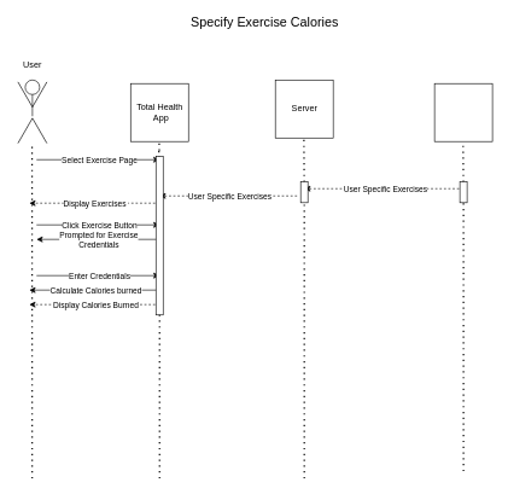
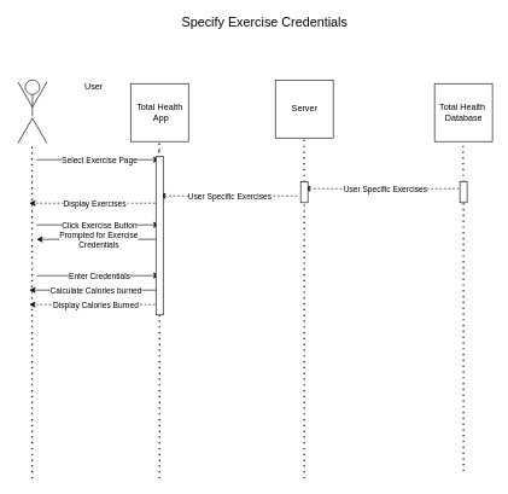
  <mxCell id="0" />
  <mxCell id="1" parent="0" />
  <mxCell id="2" value="" style="group" vertex="1" connectable="0" parent="1"><mxGeometry x="20" y="110" width="48.66" height="89.821" as="geometry" /></mxCell>
  <mxCell id="3" value="" style="ellipse;whiteSpace=wrap;html=1;aspect=fixed;fillColor=none;" vertex="1" parent="2"><mxGeometry x="14.33" width="20" height="20" as="geometry" /></mxCell>
  <mxCell id="4" value="" style="line;strokeWidth=1;direction=south;html=1;fillColor=none;" vertex="1" parent="2"><mxGeometry x="19.33" y="20" width="10" height="30" as="geometry" /></mxCell>
  <mxCell id="5" value="" style="line;strokeWidth=1;direction=south;html=1;fillColor=none;rotation=30;" vertex="1" parent="2"><mxGeometry x="9.33" y="50" width="10" height="40" as="geometry" /></mxCell>
  <mxCell id="6" value="" style="line;strokeWidth=1;direction=south;html=1;fillColor=none;rotation=-30;" vertex="1" parent="2"><mxGeometry x="29.33" y="50" width="10" height="40" as="geometry" /></mxCell>
  <mxCell id="7" value="" style="line;strokeWidth=1;direction=south;html=1;fillColor=none;rotation=-150;" vertex="1" parent="2"><mxGeometry x="29.33" y="-0.001" width="10" height="40" as="geometry" /></mxCell>
  <mxCell id="8" value="" style="line;strokeWidth=1;direction=south;html=1;fillColor=none;rotation=-210;" vertex="1" parent="2"><mxGeometry x="9.33" y="-0.001" width="10" height="40" as="geometry" /></mxCell>
  <mxCell id="9" value="" style="whiteSpace=wrap;html=1;aspect=fixed;strokeWidth=1;fillColor=none;" vertex="1" parent="1"><mxGeometry x="180" y="114.91" width="80" height="80" as="geometry" /></mxCell>
  <mxCell id="10" value="" style="whiteSpace=wrap;html=1;aspect=fixed;strokeWidth=1;fillColor=none;" vertex="1" parent="1"><mxGeometry x="380" y="110" width="80" height="80" as="geometry" /></mxCell>
  <mxCell id="11" value="" style="whiteSpace=wrap;html=1;aspect=fixed;strokeWidth=1;fillColor=none;" vertex="1" parent="1"><mxGeometry x="600" y="114.91" width="80" height="80" as="geometry" /></mxCell>
  <mxCell id="12" value="" style="endArrow=none;dashed=1;html=1;dashPattern=1 3;strokeWidth=2;rounded=0;" edge="1" parent="1"><mxGeometry width="50" height="50" relative="1" as="geometry"><mxPoint x="44" y="660" as="sourcePoint" /><mxPoint x="43.83" y="199.82" as="targetPoint" /></mxGeometry></mxCell>
  <mxCell id="13" value="" style="endArrow=none;dashed=1;html=1;dashPattern=1 3;strokeWidth=2;rounded=0;startArrow=none;" edge="1" parent="1"><mxGeometry width="50" height="50" relative="1" as="geometry"><mxPoint x="219.579" y="207.5" as="sourcePoint" /><mxPoint x="219.5" y="194.91" as="targetPoint" /></mxGeometry></mxCell>
  <mxCell id="14" value="" style="endArrow=none;dashed=1;html=1;dashPattern=1 3;strokeWidth=2;rounded=0;startArrow=none;" edge="1" parent="1" source="43"><mxGeometry width="50" height="50" relative="1" as="geometry"><mxPoint x="420" y="660" as="sourcePoint" /><mxPoint x="419.5" y="190" as="targetPoint" /></mxGeometry></mxCell>
  <mxCell id="15" value="" style="endArrow=none;dashed=1;html=1;dashPattern=1 3;strokeWidth=2;rounded=0;startArrow=none;" edge="1" parent="1" source="45"><mxGeometry width="50" height="50" relative="1" as="geometry"><mxPoint x="640" y="650" as="sourcePoint" /><mxPoint x="639.5" y="194.91" as="targetPoint" /></mxGeometry></mxCell>
  <mxCell id="16" value="Total Health&lt;br&gt;&amp;nbsp;App" style="text;html=1;resizable=0;autosize=1;align=center;verticalAlign=middle;points=[];fillColor=none;strokeColor=none;rounded=0;" vertex="1" parent="1"><mxGeometry x="180" y="139.91" width="80" height="30" as="geometry" /></mxCell>
  <mxCell id="17" value="Server" style="text;html=1;resizable=0;autosize=1;align=center;verticalAlign=middle;points=[];fillColor=none;strokeColor=none;rounded=0;" vertex="1" parent="1"><mxGeometry x="395" y="140" width="50" height="20" as="geometry" /></mxCell>
- <mxCell id="19" value="User" style="text;html=1;resizable=0;autosize=1;align=center;verticalAlign=middle;points=[];fillColor=none;strokeColor=none;rounded=0;" vertex="1" parent="1"><mxGeometry x="24.33" y="80" width="40" height="20" as="geometry" /></mxCell>
+ <mxCell id="18" value="Total Health&amp;nbsp;&lt;br&gt;Database" style="text;html=1;resizable=0;autosize=1;align=center;verticalAlign=middle;points=[];fillColor=none;strokeColor=none;rounded=0;" vertex="1" parent="1"><mxGeometry x="600" y="139.91" width="80" height="30" as="geometry" /></mxCell>
+ <mxCell id="19" value="User" style="text;html=1;resizable=0;autosize=1;align=center;verticalAlign=middle;points=[];fillColor=none;strokeColor=none;rounded=0;" vertex="1" parent="1"><mxGeometry x="109.33" y="110" width="40" height="20" as="geometry" /></mxCell>
  <mxCell id="20" value="" style="endArrow=classic;html=1;rounded=0;" edge="1" parent="1"><mxGeometry relative="1" as="geometry"><mxPoint x="50" y="220" as="sourcePoint" /><mxPoint x="220" y="220" as="targetPoint" /></mxGeometry></mxCell>
  <mxCell id="21" value="Select Exercise Page" style="edgeLabel;resizable=0;html=1;align=center;verticalAlign=middle;strokeWidth=1;fillColor=none;" connectable="0" vertex="1" parent="20"><mxGeometry relative="1" as="geometry"><mxPoint x="1" as="offset" /></mxGeometry></mxCell>
  <mxCell id="22" value="" style="endArrow=classic;html=1;rounded=0;dashed=1;" edge="1" parent="1"><mxGeometry relative="1" as="geometry"><mxPoint x="220" y="280" as="sourcePoint" /><mxPoint x="40" y="280" as="targetPoint" /></mxGeometry></mxCell>
  <mxCell id="23" value="Display Exercises&amp;nbsp;" style="edgeLabel;resizable=0;html=1;align=center;verticalAlign=middle;strokeWidth=1;fillColor=none;" connectable="0" vertex="1" parent="22"><mxGeometry relative="1" as="geometry"><mxPoint x="1" as="offset" /></mxGeometry></mxCell>
  <mxCell id="24" value="" style="endArrow=none;dashed=1;html=1;dashPattern=1 3;strokeWidth=2;rounded=0;startArrow=none;" edge="1" parent="1" source="41"><mxGeometry width="50" height="50" relative="1" as="geometry"><mxPoint x="220" y="660" as="sourcePoint" /><mxPoint x="220" y="250" as="targetPoint" /></mxGeometry></mxCell>
  <mxCell id="25" value="" style="endArrow=none;dashed=1;html=1;dashPattern=1 3;strokeWidth=2;rounded=0;startArrow=none;" edge="1" parent="1"><mxGeometry width="50" height="50" relative="1" as="geometry"><mxPoint x="219.672" y="250" as="sourcePoint" /><mxPoint x="219.115" y="207.5" as="targetPoint" /></mxGeometry></mxCell>
- <mxCell id="26" value="&lt;font style=&quot;font-size: 18px&quot;&gt;Specify Exercise Calories&lt;/font&gt;" style="text;html=1;resizable=0;autosize=1;align=center;verticalAlign=middle;points=[];fillColor=none;strokeColor=none;rounded=0;" vertex="1" parent="1"><mxGeometry x="245" y="20" width="240" height="20" as="geometry" /></mxCell>
+ <mxCell id="26" value="&lt;font style=&quot;font-size: 18px&quot;&gt;Specify Exercise Credentials&lt;/font&gt;" style="text;html=1;resizable=0;autosize=1;align=center;verticalAlign=middle;points=[];fillColor=none;strokeColor=none;rounded=0;" vertex="1" parent="1"><mxGeometry x="245" y="20" width="240" height="20" as="geometry" /></mxCell>
  <mxCell id="27" value="" style="endArrow=classic;html=1;rounded=0;dashed=1;" edge="1" parent="1"><mxGeometry relative="1" as="geometry"><mxPoint x="410" y="270" as="sourcePoint" /><mxPoint x="220" y="270" as="targetPoint" /></mxGeometry></mxCell>
  <mxCell id="28" value="User Specific Exercises" style="edgeLabel;resizable=0;html=1;align=center;verticalAlign=middle;strokeWidth=1;fillColor=none;" connectable="0" vertex="1" parent="27"><mxGeometry relative="1" as="geometry"><mxPoint x="1" as="offset" /></mxGeometry></mxCell>
  <mxCell id="29" value="" style="endArrow=classic;html=1;rounded=0;dashed=1;" edge="1" parent="1"><mxGeometry relative="1" as="geometry"><mxPoint x="640" y="260" as="sourcePoint" /><mxPoint x="420" y="260" as="targetPoint" /></mxGeometry></mxCell>
  <mxCell id="30" value="User Specific Exercises" style="edgeLabel;resizable=0;html=1;align=center;verticalAlign=middle;strokeWidth=1;fillColor=none;" connectable="0" vertex="1" parent="29"><mxGeometry relative="1" as="geometry"><mxPoint x="1" as="offset" /></mxGeometry></mxCell>
  <mxCell id="31" value="" style="endArrow=classic;html=1;rounded=0;" edge="1" parent="1"><mxGeometry relative="1" as="geometry"><mxPoint x="50" y="310" as="sourcePoint" /><mxPoint x="220" y="310" as="targetPoint" /></mxGeometry></mxCell>
  <mxCell id="32" value="Click Exercise Button" style="edgeLabel;resizable=0;html=1;align=center;verticalAlign=middle;strokeWidth=1;fillColor=none;" connectable="0" vertex="1" parent="31"><mxGeometry relative="1" as="geometry"><mxPoint x="1" as="offset" /></mxGeometry></mxCell>
  <mxCell id="33" value="" style="endArrow=classic;html=1;rounded=0;" edge="1" parent="1"><mxGeometry relative="1" as="geometry"><mxPoint x="50" y="380" as="sourcePoint" /><mxPoint x="220" y="380" as="targetPoint" /></mxGeometry></mxCell>
  <mxCell id="34" value="Enter Credentials" style="edgeLabel;resizable=0;html=1;align=center;verticalAlign=middle;strokeWidth=1;fillColor=none;" connectable="0" vertex="1" parent="33"><mxGeometry relative="1" as="geometry"><mxPoint x="1" as="offset" /></mxGeometry></mxCell>
  <mxCell id="35" value="" style="endArrow=classic;html=1;rounded=0;" edge="1" parent="1"><mxGeometry relative="1" as="geometry"><mxPoint x="218.66" y="330" as="sourcePoint" /><mxPoint x="50" y="330" as="targetPoint" /></mxGeometry></mxCell>
  <mxCell id="36" value="Prompted for Exercise&lt;br&gt;Credentials" style="edgeLabel;resizable=0;html=1;align=center;verticalAlign=middle;strokeWidth=1;fillColor=none;" connectable="0" vertex="1" parent="35"><mxGeometry relative="1" as="geometry"><mxPoint x="1" as="offset" /></mxGeometry></mxCell>
  <mxCell id="37" value="" style="endArrow=classic;html=1;rounded=0;" edge="1" parent="1"><mxGeometry relative="1" as="geometry"><mxPoint x="220" y="400" as="sourcePoint" /><mxPoint x="40" y="400" as="targetPoint" /></mxGeometry></mxCell>
  <mxCell id="38" value="Calculate Calories burned" style="edgeLabel;resizable=0;html=1;align=center;verticalAlign=middle;strokeWidth=1;fillColor=none;" connectable="0" vertex="1" parent="37"><mxGeometry relative="1" as="geometry"><mxPoint x="1" as="offset" /></mxGeometry></mxCell>
  <mxCell id="39" value="" style="endArrow=classic;html=1;rounded=0;dashed=1;" edge="1" parent="1"><mxGeometry relative="1" as="geometry"><mxPoint x="220" y="420" as="sourcePoint" /><mxPoint x="40" y="420" as="targetPoint" /></mxGeometry></mxCell>
  <mxCell id="40" value="Display Calories Burned" style="edgeLabel;resizable=0;html=1;align=center;verticalAlign=middle;strokeWidth=1;fillColor=none;" connectable="0" vertex="1" parent="39"><mxGeometry relative="1" as="geometry"><mxPoint x="1" as="offset" /></mxGeometry></mxCell>
  <mxCell id="41" value="" style="rounded=0;whiteSpace=wrap;html=1;rotation=-90;" vertex="1" parent="1"><mxGeometry x="110.67" y="320" width="218.66" height="10" as="geometry" /></mxCell>
  <mxCell id="42" value="" style="endArrow=none;dashed=1;html=1;dashPattern=1 3;strokeWidth=2;rounded=0;" edge="1" parent="1" target="41"><mxGeometry width="50" height="50" relative="1" as="geometry"><mxPoint x="220" y="660" as="sourcePoint" /><mxPoint x="220" y="250" as="targetPoint" /></mxGeometry></mxCell>
  <mxCell id="43" value="" style="rounded=0;whiteSpace=wrap;html=1;rotation=-90;" vertex="1" parent="1"><mxGeometry x="405.67" y="260" width="28.66" height="10" as="geometry" /></mxCell>
  <mxCell id="44" value="" style="endArrow=none;dashed=1;html=1;dashPattern=1 3;strokeWidth=2;rounded=0;startArrow=none;" edge="1" parent="1" target="43"><mxGeometry width="50" height="50" relative="1" as="geometry"><mxPoint x="420" y="660" as="sourcePoint" /><mxPoint x="419.5" y="190" as="targetPoint" /></mxGeometry></mxCell>
  <mxCell id="45" value="" style="rounded=0;whiteSpace=wrap;html=1;rotation=-90;" vertex="1" parent="1"><mxGeometry x="625.67" y="260" width="28.66" height="10" as="geometry" /></mxCell>
  <mxCell id="46" value="" style="endArrow=none;dashed=1;html=1;dashPattern=1 3;strokeWidth=2;rounded=0;startArrow=none;" edge="1" parent="1" target="45"><mxGeometry width="50" height="50" relative="1" as="geometry"><mxPoint x="640" y="650" as="sourcePoint" /><mxPoint x="639.5" y="194.91" as="targetPoint" /></mxGeometry></mxCell>
